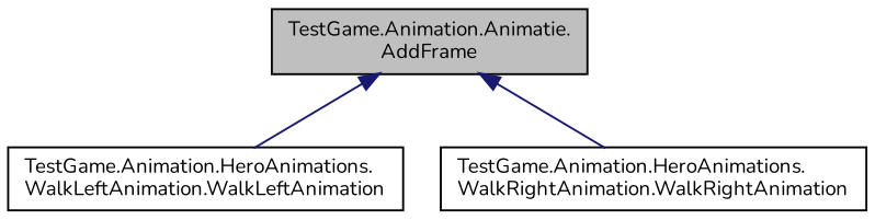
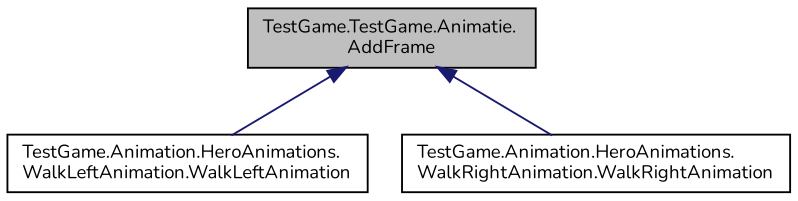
  digraph {
    rankdir=TB
    fontname=Nunito
    node [color=black fillcolor=white fontname=Nunito fontsize=10 shape=record style=filled]
    edge [color=midnightblue dir=back fontname=Nunito fontsize=10 labelfontname=Helvetica labelfontsize=10 style=solid]
-   n1 [fillcolor=grey75 fontcolor=black height=0.2 label="TestGame.Animation.Animatie.\lAddFrame" width=0.4]
+   n1 [fillcolor=grey75 fontcolor=black height=0.2 label="TestGame.TestGame.Animatie.\lAddFrame" width=0.4]
    n2 [height=0.2 label="TestGame.Animation.HeroAnimations.\lWalkLeftAnimation.WalkLeftAnimation" width=0.4]
    n3 [height=0.2 label="TestGame.Animation.HeroAnimations.\lWalkRightAnimation.WalkRightAnimation" width=0.4]
    n1 -> n2
    n1 -> n3
  }
